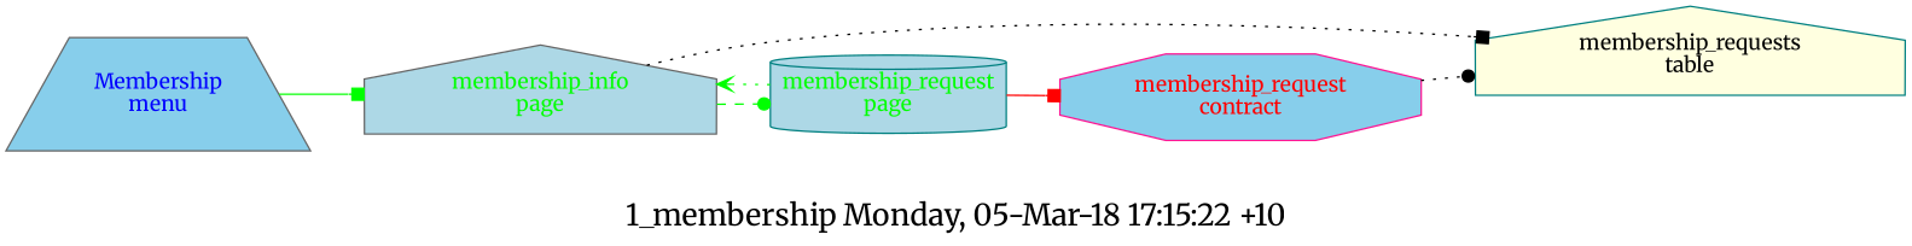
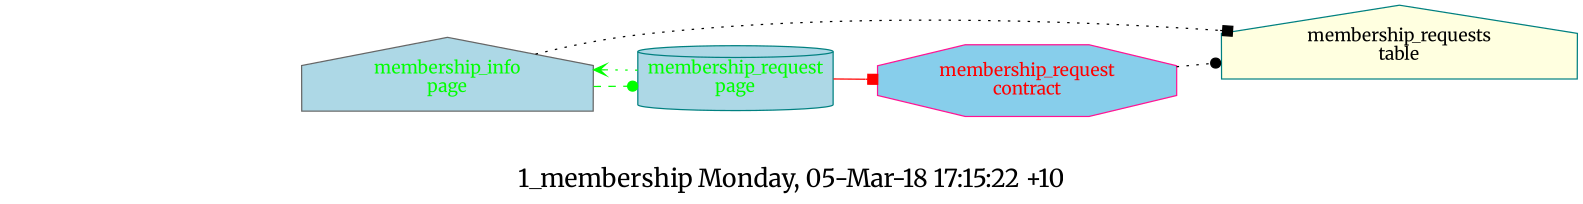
  digraph {
    fontname=Merriweather
    fontsize=20.0
    label="1_membership Monday, 05-Mar-18 17:15:22 +10"
    rankdir=LR
    node [color=teal fillcolor=skyblue fontcolor=green fontname=Merriweather group=pages shape=house style=filled]
    edge [arrowhead=box fontname=Merriweather style=dotted color=green]
    "membership_request\ncontract" [color=deeppink fontcolor=red group=contracts shape=octagon]
    "membership_requests\ntable" [fillcolor=lightyellow group=tables fontcolor=""]
-   "Membership\nmenu" [color=gray40 fontcolor=blue group=menus shape=trapezium]
    "membership_info\npage" [color=gray40 fillcolor=lightblue]
    "membership_request\npage" [fillcolor=lightblue shape=cylinder]
    "membership_request\ncontract" -> "membership_requests\ntable" [arrowhead=dot color=""]
-   "Membership\nmenu" -> "membership_info\npage" [style=solid]
    "membership_info\npage" -> "membership_requests\ntable" [color=""]
    "membership_info\npage" -> "membership_request\npage" [arrowhead=dot style=dashed]
    "membership_request\npage" -> "membership_request\ncontract" [color=red style=solid]
    "membership_request\npage" -> "membership_info\npage" [arrowhead=vee]
  }
